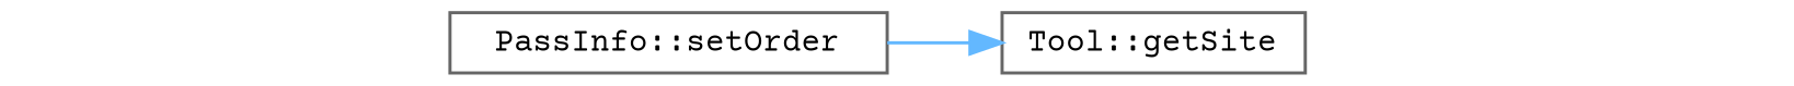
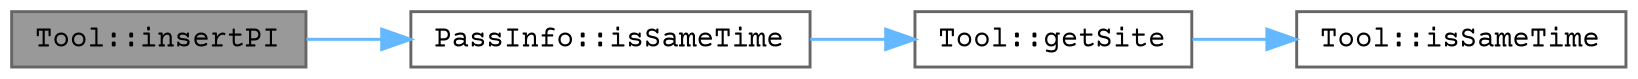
  digraph {
    fontname="Courier Prime"
    rankdir=LR
    node [color=grey40 fillcolor=white fontname="Courier Prime" fontsize=10 shape=box style=filled]
    edge [color=steelblue1 fontname="Courier Prime" fontsize=10 labelfontname=Helvetica labelfontsize=10 style=solid]
-   n2 [height=0.2 label="PassInfo::setOrder" width=0.4]
+   n1 [color=gray40 fillcolor=grey60 fontcolor=black height=0.2 label="Tool::insertPI" width=0.4]
+   n2 [height=0.2 label="PassInfo::isSameTime" width=0.4]
    n3 [height=0.2 label="Tool::getSite" width=0.4]
+   n4 [height=0.2 label="Tool::isSameTime" width=0.4]
+   n1 -> n2
    n2 -> n3
+   n3 -> n4
  }
